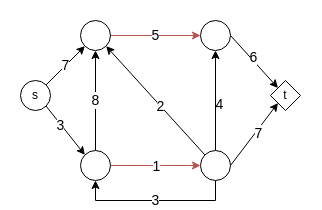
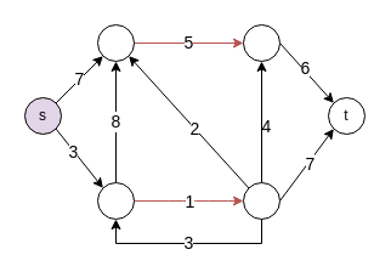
  <mxCell id="0" />
  <mxCell id="1" parent="0" />
  <mxCell id="2" value="&lt;font style=&quot;font-size: 14px&quot;&gt;7&lt;/font&gt;" style="rounded=0;orthogonalLoop=1;jettySize=auto;html=1;exitX=1;exitY=0;exitDx=0;exitDy=0;entryX=0;entryY=1;entryDx=0;entryDy=0;" parent="1" source="5" target="7" edge="1"><mxGeometry relative="1" as="geometry" /></mxCell>
  <mxCell id="3" style="edgeStyle=none;rounded=0;orthogonalLoop=1;jettySize=auto;html=1;exitX=1;exitY=1;exitDx=0;exitDy=0;entryX=0;entryY=0;entryDx=0;entryDy=0;" parent="1" source="5" target="11" edge="1"><mxGeometry relative="1" as="geometry" /></mxCell>
  <mxCell id="4" value="&lt;font style=&quot;font-size: 14px&quot;&gt;3&lt;/font&gt;" style="text;html=1;resizable=0;points=[];align=center;verticalAlign=middle;labelBackgroundColor=#ffffff;" parent="3" vertex="1" connectable="0"><mxGeometry x="-0.275" y="-1" relative="1" as="geometry"><mxPoint as="offset" /></mxGeometry></mxCell>
- <mxCell id="5" value="s" style="ellipse;whiteSpace=wrap;html=1;aspect=fixed;" parent="1" vertex="1"><mxGeometry x="20" y="80" width="30" height="30" as="geometry" /></mxCell>
+ <mxCell id="5" value="s" style="ellipse;whiteSpace=wrap;html=1;aspect=fixed;fillColor=#e1d5e7;" parent="1" vertex="1"><mxGeometry x="20" y="80" width="30" height="30" as="geometry" /></mxCell>
  <mxCell id="6" value="&lt;font style=&quot;font-size: 14px&quot;&gt;5&lt;/font&gt;" style="edgeStyle=none;rounded=0;orthogonalLoop=1;jettySize=auto;html=1;exitX=1;exitY=0.5;exitDx=0;exitDy=0;entryX=0;entryY=0.5;entryDx=0;entryDy=0;fillColor=#f8cecc;strokeColor=#b85450;" parent="1" source="7" target="14" edge="1"><mxGeometry relative="1" as="geometry" /></mxCell>
  <mxCell id="7" value="" style="ellipse;whiteSpace=wrap;html=1;aspect=fixed;" parent="1" vertex="1"><mxGeometry x="80" y="20" width="30" height="30" as="geometry" /></mxCell>
  <mxCell id="8" style="edgeStyle=orthogonalEdgeStyle;rounded=0;orthogonalLoop=1;jettySize=auto;html=1;exitX=1;exitY=0.5;exitDx=0;exitDy=0;entryX=0;entryY=0.5;entryDx=0;entryDy=0;curved=1;fillColor=#f8cecc;strokeColor=#b85450;" parent="1" source="11" target="22" edge="1"><mxGeometry relative="1" as="geometry"><Array as="points"><mxPoint x="170" y="165" /><mxPoint x="170" y="165" /></Array></mxGeometry></mxCell>
  <mxCell id="9" value="&lt;font style=&quot;font-size: 14px&quot;&gt;1&lt;/font&gt;" style="text;html=1;resizable=0;points=[];align=center;verticalAlign=middle;labelBackgroundColor=#ffffff;" parent="8" vertex="1" connectable="0"><mxGeometry relative="1" as="geometry"><mxPoint as="offset" /></mxGeometry></mxCell>
  <mxCell id="10" value="&lt;font style=&quot;font-size: 14px&quot;&gt;8&lt;/font&gt;" style="edgeStyle=none;rounded=0;orthogonalLoop=1;jettySize=auto;html=1;exitX=0.5;exitY=0;exitDx=0;exitDy=0;" parent="1" source="11" edge="1"><mxGeometry relative="1" as="geometry"><mxPoint x="95" y="50" as="targetPoint" /></mxGeometry></mxCell>
  <mxCell id="11" value="" style="ellipse;whiteSpace=wrap;html=1;aspect=fixed;" parent="1" vertex="1"><mxGeometry x="80" y="150" width="30" height="30" as="geometry" /></mxCell>
  <mxCell id="12" style="edgeStyle=none;rounded=0;orthogonalLoop=1;jettySize=auto;html=1;exitX=1;exitY=0.5;exitDx=0;exitDy=0;entryX=0;entryY=0;entryDx=0;entryDy=0;" parent="1" source="14" target="23" edge="1"><mxGeometry relative="1" as="geometry" /></mxCell>
  <mxCell id="13" value="&lt;font style=&quot;font-size: 14px&quot;&gt;6&lt;/font&gt;" style="text;html=1;resizable=0;points=[];align=center;verticalAlign=middle;labelBackgroundColor=#ffffff;" parent="12" vertex="1" connectable="0"><mxGeometry x="-0.122" y="2" relative="1" as="geometry"><mxPoint as="offset" /></mxGeometry></mxCell>
  <mxCell id="14" value="" style="ellipse;whiteSpace=wrap;html=1;aspect=fixed;" parent="1" vertex="1"><mxGeometry x="200" y="20" width="30" height="30" as="geometry" /></mxCell>
  <mxCell id="15" style="edgeStyle=none;rounded=0;orthogonalLoop=1;jettySize=auto;html=1;exitX=1;exitY=0.5;exitDx=0;exitDy=0;entryX=0;entryY=1;entryDx=0;entryDy=0;" parent="1" source="22" target="23" edge="1"><mxGeometry relative="1" as="geometry" /></mxCell>
  <mxCell id="16" value="&lt;font style=&quot;font-size: 14px&quot;&gt;7&lt;/font&gt;" style="text;html=1;resizable=0;points=[];align=center;verticalAlign=middle;labelBackgroundColor=#ffffff;" parent="15" vertex="1" connectable="0"><mxGeometry x="0.06" y="-2" relative="1" as="geometry"><mxPoint as="offset" /></mxGeometry></mxCell>
  <mxCell id="17" style="edgeStyle=none;rounded=0;orthogonalLoop=1;jettySize=auto;html=1;exitX=0.5;exitY=0;exitDx=0;exitDy=0;entryX=0.5;entryY=1;entryDx=0;entryDy=0;" parent="1" source="22" target="14" edge="1"><mxGeometry relative="1" as="geometry" /></mxCell>
  <mxCell id="18" value="&lt;font style=&quot;font-size: 14px&quot;&gt;4&lt;/font&gt;" style="text;html=1;resizable=0;points=[];align=center;verticalAlign=middle;labelBackgroundColor=#ffffff;" parent="17" vertex="1" connectable="0"><mxGeometry x="-0.06" y="-3" relative="1" as="geometry"><mxPoint as="offset" /></mxGeometry></mxCell>
  <mxCell id="19" value="&lt;font style=&quot;font-size: 14px&quot;&gt;3&lt;/font&gt;" style="edgeStyle=orthogonalEdgeStyle;rounded=0;orthogonalLoop=1;jettySize=auto;html=1;exitX=0.5;exitY=1;exitDx=0;exitDy=0;entryX=0.5;entryY=1;entryDx=0;entryDy=0;" parent="1" source="22" target="11" edge="1"><mxGeometry relative="1" as="geometry" /></mxCell>
  <mxCell id="20" style="rounded=0;orthogonalLoop=1;jettySize=auto;html=1;exitX=0;exitY=0;exitDx=0;exitDy=0;entryX=1;entryY=1;entryDx=0;entryDy=0;" parent="1" source="22" target="7" edge="1"><mxGeometry relative="1" as="geometry" /></mxCell>
  <mxCell id="21" value="&lt;font style=&quot;font-size: 14px&quot;&gt;2&lt;/font&gt;" style="text;html=1;resizable=0;points=[];align=center;verticalAlign=middle;labelBackgroundColor=#ffffff;" parent="20" vertex="1" connectable="0"><mxGeometry x="-0.088" relative="1" as="geometry"><mxPoint y="1" as="offset" /></mxGeometry></mxCell>
  <mxCell id="22" value="" style="ellipse;whiteSpace=wrap;html=1;aspect=fixed;" parent="1" vertex="1"><mxGeometry x="200" y="150" width="30" height="30" as="geometry" /></mxCell>
- <mxCell id="23" value="t" style="rhombus;whiteSpace=wrap;html=1;aspect=fixed;" parent="1" vertex="1"><mxGeometry x="270" y="80" width="30" height="30" as="geometry" /></mxCell>
+ <mxCell id="23" value="t" style="ellipse;whiteSpace=wrap;html=1;aspect=fixed;" parent="1" vertex="1"><mxGeometry x="270" y="80" width="30" height="30" as="geometry" /></mxCell>
